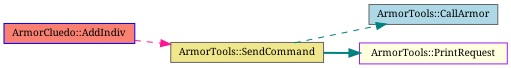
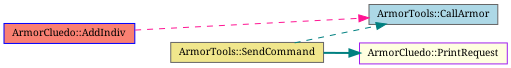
  digraph {
    fontname="Noto Serif"
    rankdir=LR
    node [color=gray40 fontname="Noto Serif" fontsize=10 shape=record style=filled]
    edge [color=teal fontname="Noto Serif" fontsize=10 labelfontname=Helvetica labelfontsize=10 style=dashed]
    n1 [color=blue fillcolor=salmon fontcolor=black height=0.2 label="ArmorCluedo::AddIndiv" width=0.4]
    n2 [fillcolor=khaki height=0.2 label="ArmorTools::SendCommand" width=0.4]
    n3 [fillcolor=lightblue height=0.2 label="ArmorTools::CallArmor" width=0.4]
-   n4 [color=purple fillcolor=lightyellow height=0.2 label="ArmorTools::PrintRequest" width=0.4]
-   n1 -> n2 [color=deeppink]
+   n4 [color=purple fillcolor=lightyellow height=0.2 label="ArmorCluedo::PrintRequest" width=0.4]
+   n1 -> n3 [color=deeppink]
    n2 -> n3
    n2 -> n4 [style=bold]
  }
